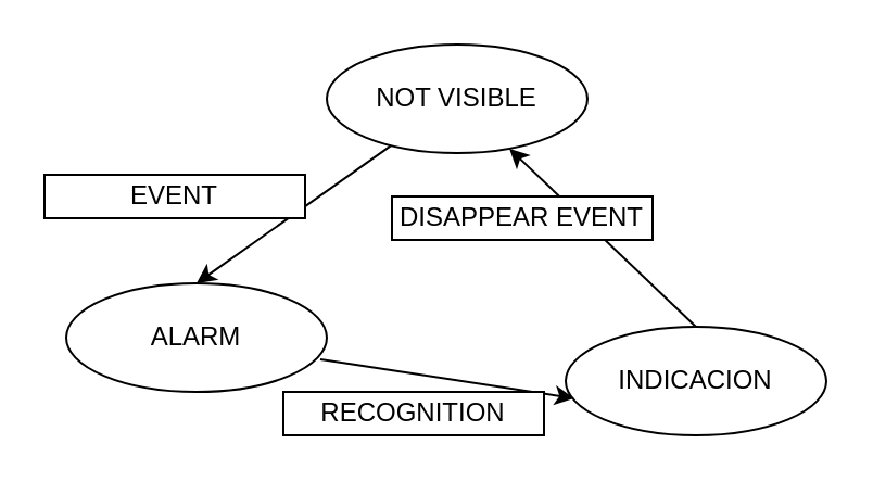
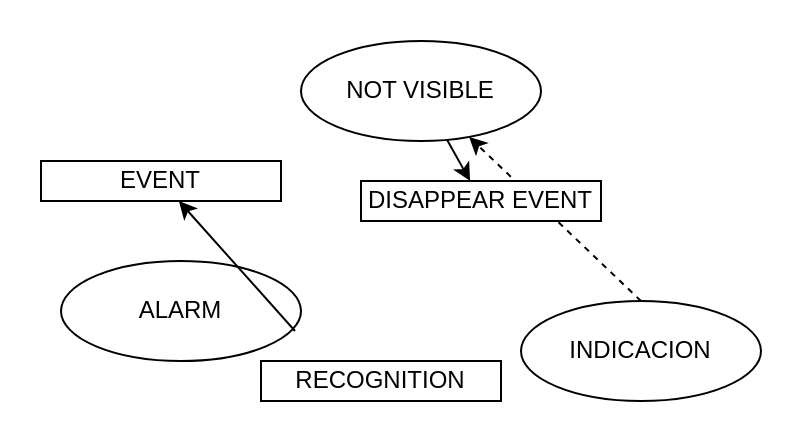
  <mxCell id="0" />
  <mxCell id="1" parent="0" />
  <mxCell id="2" value="NOT VISIBLE" style="ellipse;whiteSpace=wrap;html=1;" vertex="1" parent="1"><mxGeometry x="150" y="20" width="120" height="50" as="geometry" /></mxCell>
  <mxCell id="3" value="ALARM" style="ellipse;whiteSpace=wrap;html=1;" vertex="1" parent="1"><mxGeometry x="30" y="130" width="120" height="50" as="geometry" /></mxCell>
  <mxCell id="4" value="INDICACION" style="ellipse;whiteSpace=wrap;html=1;" vertex="1" parent="1"><mxGeometry x="260" y="150" width="120" height="50" as="geometry" /></mxCell>
- <mxCell id="5" value="" style="endArrow=classic;html=1;entryX=0.5;entryY=0;entryDx=0;entryDy=0;" edge="1" parent="1" source="2" target="3"><mxGeometry width="50" height="50" relative="1" as="geometry"><mxPoint x="30" y="270" as="sourcePoint" /><mxPoint x="80" y="220" as="targetPoint" /></mxGeometry></mxCell>
+ <mxCell id="5" value="" style="endArrow=classic;html=1;" edge="1" parent="1" source="2" target="10"><mxGeometry width="50" height="50" relative="1" as="geometry"><mxPoint x="30" y="270" as="sourcePoint" /><mxPoint x="80" y="220" as="targetPoint" /></mxGeometry></mxCell>
  <mxCell id="6" value="EVENT" style="rounded=1;whiteSpace=wrap;html=1;arcSize=0;" vertex="1" parent="1"><mxGeometry x="20" y="80" width="120" height="20" as="geometry" /></mxCell>
- <mxCell id="7" value="" style="endArrow=classic;html=1;entryX=0.033;entryY=0.66;entryDx=0;entryDy=0;entryPerimeter=0;exitX=0.975;exitY=0.7;exitDx=0;exitDy=0;exitPerimeter=0;" edge="1" parent="1" source="3" target="4"><mxGeometry width="50" height="50" relative="1" as="geometry"><mxPoint x="20" y="270" as="sourcePoint" /><mxPoint x="70" y="220" as="targetPoint" /></mxGeometry></mxCell>
+ <mxCell id="7" value="" style="endArrow=classic;html=1;exitX=0.975;exitY=0.7;exitDx=0;exitDy=0;exitPerimeter=0;" edge="1" parent="1" source="3" target="6"><mxGeometry width="50" height="50" relative="1" as="geometry"><mxPoint x="20" y="270" as="sourcePoint" /><mxPoint x="70" y="220" as="targetPoint" /></mxGeometry></mxCell>
  <mxCell id="8" value="RECOGNITION" style="rounded=1;whiteSpace=wrap;html=1;arcSize=0;" vertex="1" parent="1"><mxGeometry x="130" y="180" width="120" height="20" as="geometry" /></mxCell>
- <mxCell id="9" value="" style="endArrow=classic;html=1;exitX=0.5;exitY=0;exitDx=0;exitDy=0;" edge="1" parent="1" source="4" target="2"><mxGeometry width="50" height="50" relative="1" as="geometry"><mxPoint x="20" y="280" as="sourcePoint" /><mxPoint x="70" y="230" as="targetPoint" /></mxGeometry></mxCell>
+ <mxCell id="9" value="" style="endArrow=classic;html=1;exitX=0.5;exitY=0;exitDx=0;exitDy=0;dashed=1;" edge="1" parent="1" source="4" target="2"><mxGeometry width="50" height="50" relative="1" as="geometry"><mxPoint x="20" y="280" as="sourcePoint" /><mxPoint x="70" y="230" as="targetPoint" /></mxGeometry></mxCell>
  <mxCell id="10" value="DISAPPEAR EVENT" style="rounded=1;whiteSpace=wrap;html=1;arcSize=0;" vertex="1" parent="1"><mxGeometry x="180" y="90" width="120" height="20" as="geometry" /></mxCell>
